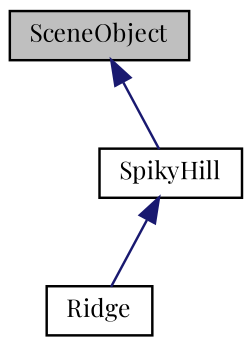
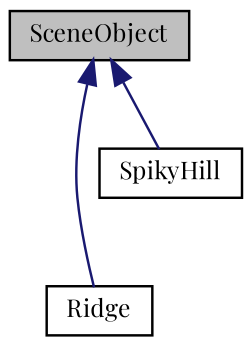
  digraph {
    fontname="Playfair Display"
    node [color=black fillcolor=white fontname="Playfair Display" fontsize=10 shape=record style=filled]
    edge [color=midnightblue dir=back fontname="Playfair Display" fontsize=10 labelfontname=Helvetica labelfontsize=10 style=solid]
    n1 [fillcolor=grey75 fontcolor=black height=0.2 label=SceneObject width=0.4]
    n2 [height=0.2 label=Ridge width=0.4]
    n3 [height=0.2 label=SpikyHill width=0.4]
-   n3 -> n2
+   n1 -> n2
    n1 -> n3
  }
